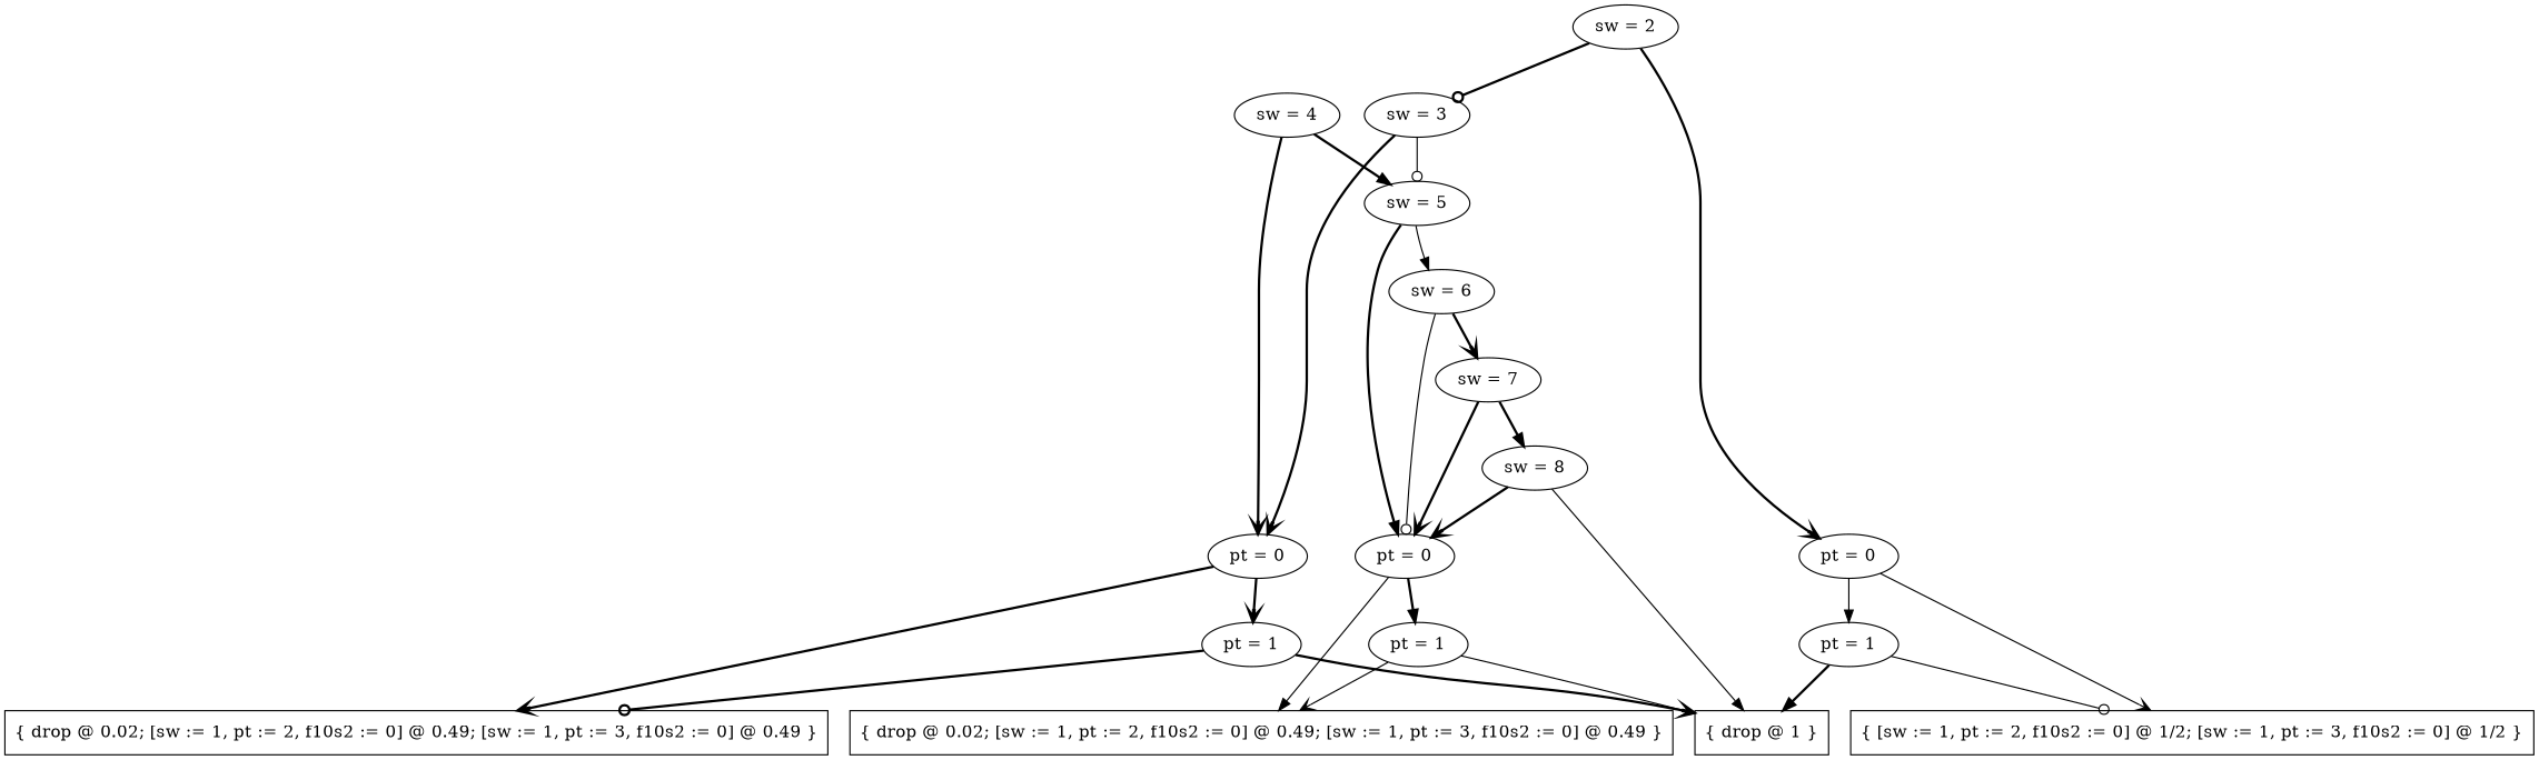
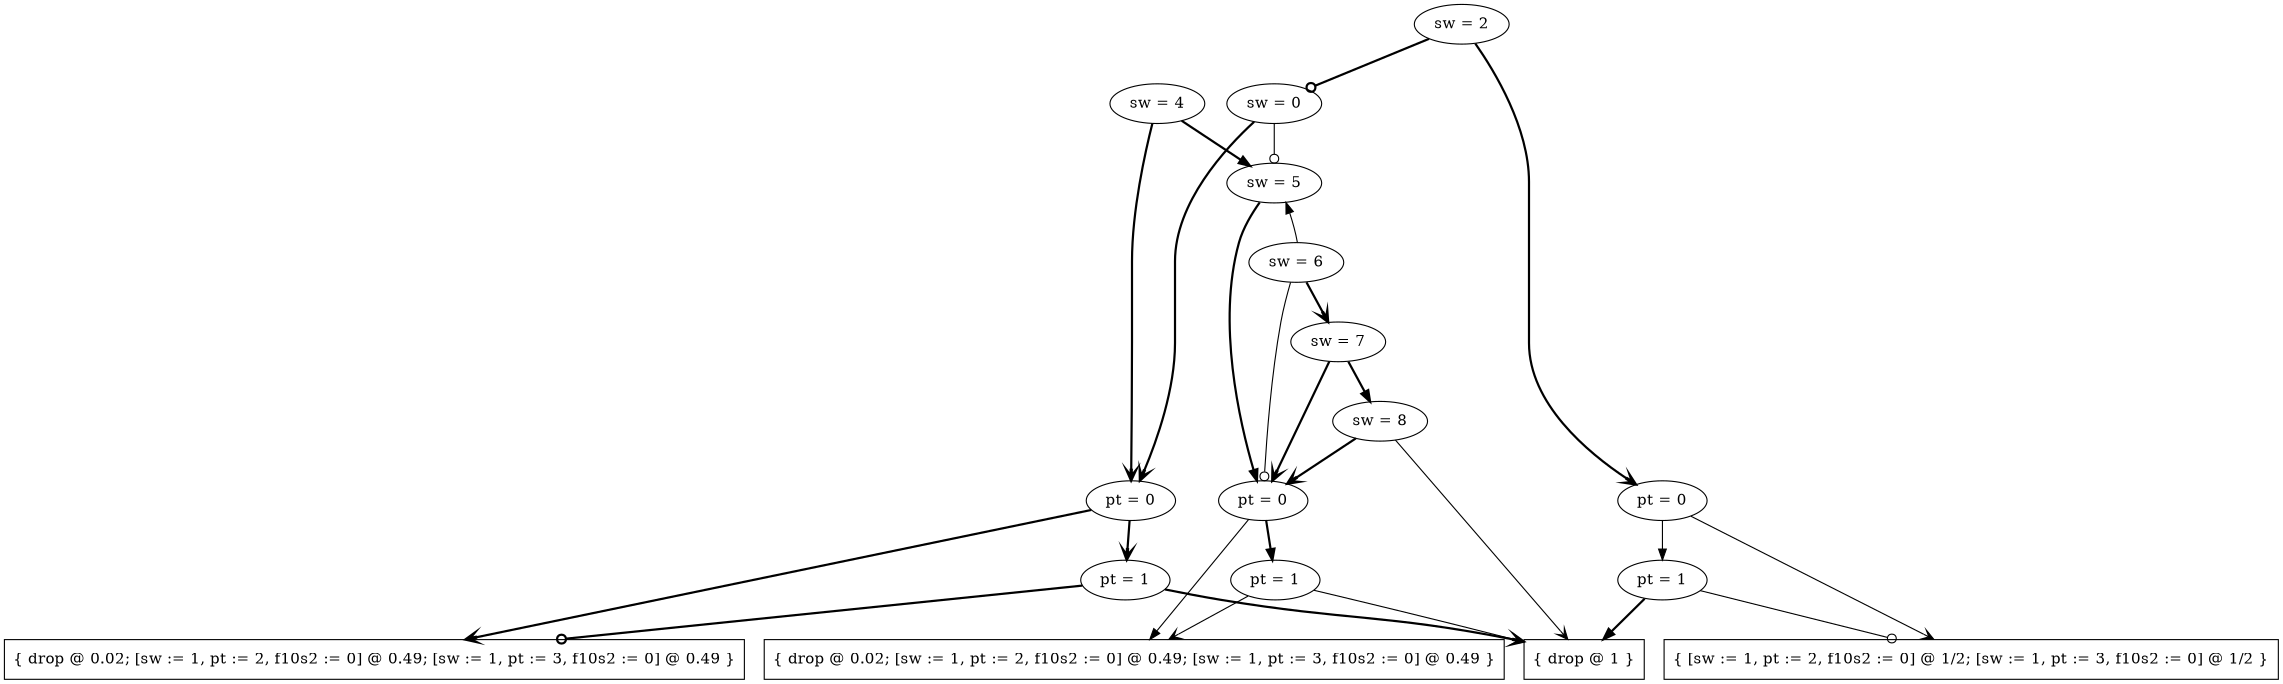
  digraph {
    edge [arrowhead=vee style=bold]
    n1 [label="sw = 4"]
    n2 [label="pt = 1"]
    n3 [label="pt = 1"]
    n4 [label="pt = 1"]
    n5 [label="sw = 5"]
-   n6 [label="sw = 3"]
+   n6 [label="sw = 0"]
    n7 [label="sw = 2"]
    n8 [label="sw = 7"]
    n9 [label="sw = 8"]
    n10 [label="sw = 6"]
    n11 [label="pt = 0"]
    n12 [label="pt = 0"]
    n13 [label="pt = 0"]
    n14 [label="{ [sw := 1, pt := 2, f10s2 := 0] @ 1/2; [sw := 1, pt := 3, f10s2 := 0] @ 1/2 }" shape=box]
    n15 [label="{ drop @ 1 }" shape=box]
    n16 [label="{ drop @ 0.02; [sw := 1, pt := 2, f10s2 := 0] @ 0.49; [sw := 1, pt := 3, f10s2 := 0] @ 0.49 }" shape=box]
    n17 [label="{ drop @ 0.02; [sw := 1, pt := 2, f10s2 := 0] @ 0.49; [sw := 1, pt := 3, f10s2 := 0] @ 0.49 }" shape=box]
    subgraph sub_1 {
      rank=same
      n1
    }
    subgraph sub_2 {
      rank=same
      n2
      n3
      n4
    }
    subgraph sub_3 {
      rank=same
      n5
    }
    subgraph sub_4 {
      rank=same
      n6
    }
    subgraph sub_5 {
      rank=same
      n7
    }
    subgraph sub_6 {
      rank=same
      n8
    }
    subgraph sub_7 {
      rank=same
      n9
    }
    subgraph sub_8 {
      rank=same
      n10
    }
    subgraph sub_9 {
      rank=same
      n11
      n12
      n13
    }
    n1 -> n5 [arrowhead=normal]
    n1 -> n12
    n2 -> n14 [arrowhead=odot style=solid]
    n2 -> n15 [arrowhead=normal]
    n3 -> n15
    n3 -> n16 [arrowhead=odot]
    n4 -> n15 [style=solid]
    n4 -> n17 [style=solid]
-   n5 -> n10 [arrowhead=normal style=solid]
+   n10 -> n5 [arrowhead=normal style=solid]
    n5 -> n13 [arrowhead=normal]
    n6 -> n5 [arrowhead=odot style=solid]
    n6 -> n12
    n7 -> n6 [arrowhead=odot]
    n7 -> n11
    n8 -> n9 [arrowhead=normal]
    n8 -> n13
    n9 -> n13
-   n9 -> n15 [arrowhead=normal style=solid]
+   n9 -> n15 [style=solid]
    n10 -> n8
    n10 -> n13 [arrowhead=odot style=solid]
    n11 -> n2 [arrowhead=normal style=solid]
    n11 -> n14 [style=solid]
    n12 -> n3
    n12 -> n16
    n13 -> n4 [arrowhead=normal]
    n13 -> n17 [arrowhead=normal style=solid]
  }
